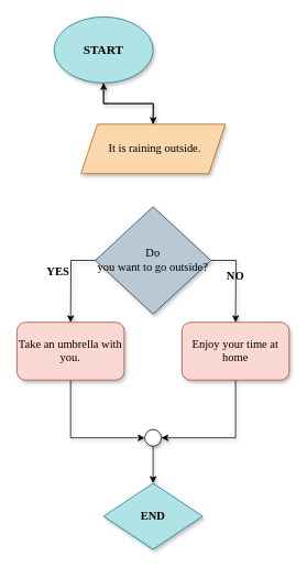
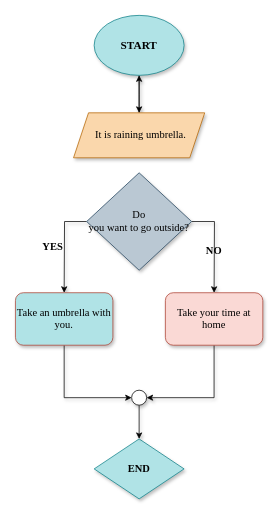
  <mxCell id="0" />
  <mxCell id="1" parent="0" />
  <mxCell id="2" style="edgeStyle=orthogonalEdgeStyle;rounded=0;orthogonalLoop=1;jettySize=auto;html=1;exitX=0.5;exitY=1;exitDx=0;exitDy=0;shadow=1;sketch=0;" edge="1" parent="1" source="3"><mxGeometry relative="1" as="geometry"><mxPoint x="185" y="150" as="targetPoint" /></mxGeometry></mxCell>
- <mxCell id="3" value="&lt;font size=&quot;1&quot; face=&quot;Verdana&quot;&gt;&lt;b style=&quot;font-size: 15px&quot;&gt;START&lt;/b&gt;&lt;/font&gt;" style="ellipse;whiteSpace=wrap;html=1;shadow=1;sketch=0;fillColor=#b0e3e6;strokeColor=#0e8088;" vertex="1" parent="1"><mxGeometry x="65" y="20" width="120" height="80" as="geometry" /></mxCell>
+ <mxCell id="3" value="&lt;font size=&quot;1&quot; face=&quot;Verdana&quot;&gt;&lt;b style=&quot;font-size: 15px&quot;&gt;START&lt;/b&gt;&lt;/font&gt;" style="ellipse;whiteSpace=wrap;html=1;shadow=1;sketch=0;fillColor=#b0e3e6;strokeColor=#0e8088;" vertex="1" parent="1"><mxGeometry x="125" y="20" width="120" height="80" as="geometry" /></mxCell>
  <mxCell id="4" style="edgeStyle=orthogonalEdgeStyle;rounded=0;sketch=0;orthogonalLoop=1;jettySize=auto;html=1;shadow=1;" edge="1" parent="1" source="6"><mxGeometry relative="1" as="geometry"><mxPoint x="285" y="390" as="targetPoint" /></mxGeometry></mxCell>
  <mxCell id="5" style="edgeStyle=orthogonalEdgeStyle;rounded=0;sketch=0;orthogonalLoop=1;jettySize=auto;html=1;shadow=1;" edge="1" parent="1" source="6"><mxGeometry relative="1" as="geometry"><mxPoint x="85" y="390" as="targetPoint" /></mxGeometry></mxCell>
- <mxCell id="6" value="&lt;font style=&quot;font-size: 14px&quot; face=&quot;Verdana&quot;&gt;Do &lt;br&gt;you want to go outside?&lt;/font&gt;" style="rhombus;whiteSpace=wrap;html=1;shadow=1;sketch=0;fillColor=#bac8d3;strokeColor=#23445d;" vertex="1" parent="1"><mxGeometry x="115" y="250" width="140" height="130" as="geometry" /></mxCell>
+ <mxCell id="6" value="&lt;font style=&quot;font-size: 14px&quot; face=&quot;Verdana&quot;&gt;Do &lt;br&gt;you want to go outside?&lt;/font&gt;" style="rhombus;whiteSpace=wrap;html=1;shadow=1;sketch=0;fillColor=#bac8d3;strokeColor=#23445d;" vertex="1" parent="1"><mxGeometry x="115" y="230" width="140" height="130" as="geometry" /></mxCell>
  <mxCell id="7" value="&lt;font style=&quot;font-size: 14px&quot; face=&quot;Verdana&quot;&gt;&lt;b&gt;YES&lt;/b&gt;&lt;/font&gt;" style="text;html=1;strokeColor=none;fillColor=none;align=center;verticalAlign=middle;whiteSpace=wrap;rounded=0;shadow=1;" vertex="1" parent="1"><mxGeometry x="50" y="315" width="40" height="30" as="geometry" /></mxCell>
  <mxCell id="8" value="&lt;font style=&quot;font-size: 14px&quot; face=&quot;Verdana&quot;&gt;&lt;b&gt;NO&lt;/b&gt;&lt;/font&gt;" style="text;html=1;strokeColor=none;fillColor=none;align=center;verticalAlign=middle;whiteSpace=wrap;rounded=0;shadow=1;" vertex="1" parent="1"><mxGeometry x="265" y="325" width="40" height="20" as="geometry" /></mxCell>
  <mxCell id="9" style="edgeStyle=orthogonalEdgeStyle;rounded=0;sketch=0;orthogonalLoop=1;jettySize=auto;html=1;shadow=1;" edge="1" parent="1" source="10" target="3"><mxGeometry relative="1" as="geometry" /></mxCell>
- <mxCell id="10" value="&lt;span&gt;&lt;font style=&quot;font-size: 14px&quot; face=&quot;Verdana&quot;&gt;&amp;nbsp;It is raining outside.&lt;/font&gt;&lt;/span&gt;" style="shape=parallelogram;perimeter=parallelogramPerimeter;whiteSpace=wrap;html=1;fixedSize=1;shadow=1;fillColor=#fad7ac;strokeColor=#b46504;" vertex="1" parent="1"><mxGeometry x="97.5" y="150" width="175" height="60" as="geometry" /></mxCell>
+ <mxCell id="10" value="&lt;span&gt;&lt;font style=&quot;font-size: 14px&quot; face=&quot;Verdana&quot;&gt;&amp;nbsp;It is raining umbrella.&lt;/font&gt;&lt;/span&gt;" style="shape=parallelogram;perimeter=parallelogramPerimeter;whiteSpace=wrap;html=1;fixedSize=1;shadow=1;fillColor=#fad7ac;strokeColor=#b46504;" vertex="1" parent="1"><mxGeometry x="97.5" y="150" width="175" height="60" as="geometry" /></mxCell>
  <mxCell id="11" style="edgeStyle=orthogonalEdgeStyle;rounded=0;sketch=0;orthogonalLoop=1;jettySize=auto;html=1;exitX=0.5;exitY=1;exitDx=0;exitDy=0;shadow=1;entryX=0;entryY=0.5;entryDx=0;entryDy=0;" edge="1" parent="1" source="12" target="17"><mxGeometry relative="1" as="geometry"><mxPoint x="125" y="510" as="targetPoint" /></mxGeometry></mxCell>
- <mxCell id="12" value="&lt;font style=&quot;font-size: 14px&quot; face=&quot;Verdana&quot;&gt;Take an umbrella with you.&lt;/font&gt;" style="rounded=1;whiteSpace=wrap;html=1;shadow=1;fillColor=#fad9d5;strokeColor=#ae4132;" vertex="1" parent="1"><mxGeometry x="20" y="390" width="130" height="70" as="geometry" /></mxCell>
+ <mxCell id="12" value="&lt;font style=&quot;font-size: 14px&quot; face=&quot;Verdana&quot;&gt;Take an umbrella with you.&lt;/font&gt;" style="rounded=1;whiteSpace=wrap;html=1;shadow=1;fillColor=#b0e3e6;strokeColor=#ae4132;" vertex="1" parent="1"><mxGeometry x="20" y="390" width="130" height="70" as="geometry" /></mxCell>
  <mxCell id="13" style="edgeStyle=orthogonalEdgeStyle;rounded=0;sketch=0;orthogonalLoop=1;jettySize=auto;html=1;exitX=0.5;exitY=1;exitDx=0;exitDy=0;entryX=1;entryY=0.5;entryDx=0;entryDy=0;shadow=1;" edge="1" parent="1" source="14" target="17"><mxGeometry relative="1" as="geometry" /></mxCell>
- <mxCell id="14" value="&lt;font style=&quot;font-size: 14px&quot; face=&quot;Verdana&quot;&gt;Enjoy your time at home&lt;/font&gt;" style="rounded=1;whiteSpace=wrap;html=1;shadow=1;fillColor=#fad9d5;strokeColor=#ae4132;" vertex="1" parent="1"><mxGeometry x="220" y="390" width="130" height="70" as="geometry" /></mxCell>
+ <mxCell id="14" value="&lt;font style=&quot;font-size: 14px&quot; face=&quot;Verdana&quot;&gt;Take your time at home&lt;/font&gt;" style="rounded=1;whiteSpace=wrap;html=1;shadow=1;fillColor=#fad9d5;strokeColor=#ae4132;" vertex="1" parent="1"><mxGeometry x="220" y="390" width="130" height="70" as="geometry" /></mxCell>
  <mxCell id="15" value="&lt;font size=&quot;1&quot; face=&quot;Verdana&quot;&gt;&lt;b style=&quot;font-size: 14px&quot;&gt;END&lt;/b&gt;&lt;/font&gt;" style="rhombus;whiteSpace=wrap;html=1;shadow=1;fillColor=#b0e3e6;strokeColor=#0e8088;" vertex="1" parent="1"><mxGeometry x="125" y="585" width="120" height="80" as="geometry" /></mxCell>
  <mxCell id="16" style="edgeStyle=orthogonalEdgeStyle;rounded=0;sketch=0;orthogonalLoop=1;jettySize=auto;html=1;exitX=0.5;exitY=1;exitDx=0;exitDy=0;entryX=0.5;entryY=0;entryDx=0;entryDy=0;shadow=1;" edge="1" parent="1" source="17" target="15"><mxGeometry relative="1" as="geometry" /></mxCell>
  <mxCell id="17" value="" style="ellipse;whiteSpace=wrap;html=1;aspect=fixed;shadow=1;" vertex="1" parent="1"><mxGeometry x="175" y="520" width="20" height="20" as="geometry" /></mxCell>
